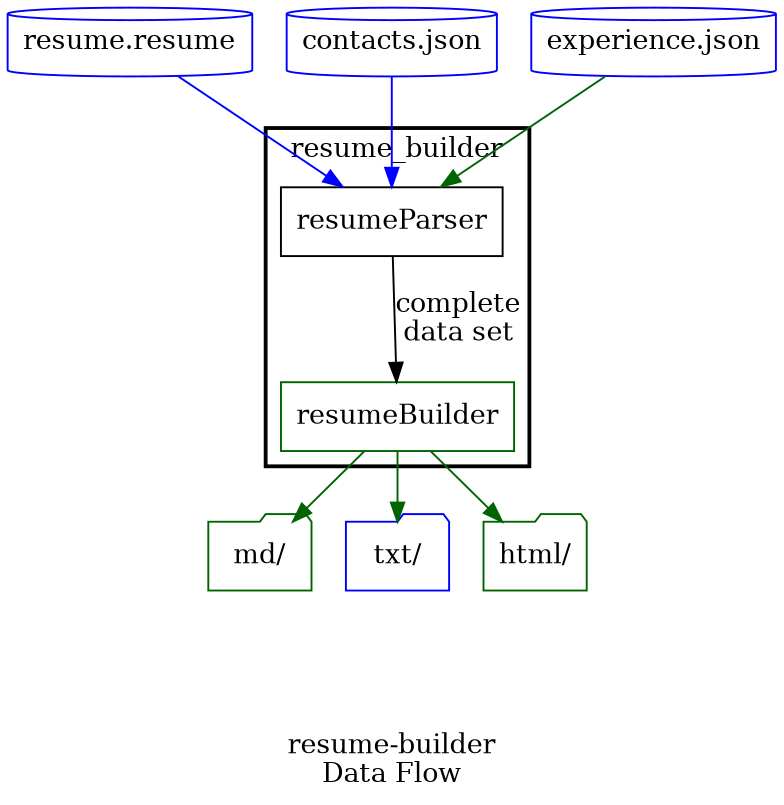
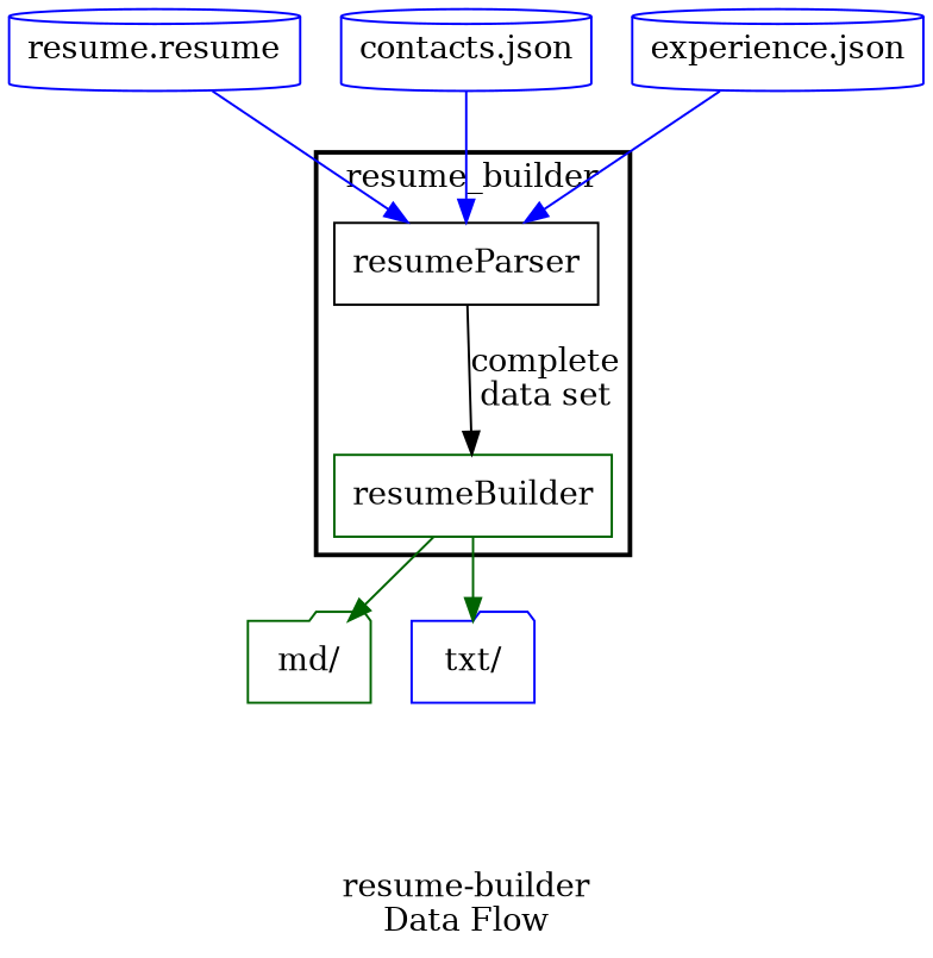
  digraph {
    label="\nresume-builder\nData Flow"
    node [color=blue shape=folder]
    edge [color=darkgreen]
    resumeBuilder [color=darkgreen shape=box]
    resumeParser [shape=box color=""]
    n3 [color=darkgreen label="md/"]
    n4 [label="txt/"]
-   n5 [color=darkgreen label="html/"]
    n6 [label="resume.resume" shape=cylinder]
    n7 [label="contacts.json" shape=cylinder]
    n8 [label="experience.json" shape=cylinder]
    subgraph cluster_1 {
      color=black
      label=resume_builder
      penwidth=2
      resumeBuilder
      resumeParser
    }
    resumeBuilder -> n3
    resumeBuilder -> n4
-   resumeBuilder -> n5
    resumeParser -> resumeBuilder [label="complete\ndata set" color=""]
    n6 -> resumeParser [color=blue]
    n7 -> resumeParser [color=blue]
-   n8 -> resumeParser
+   n8 -> resumeParser [color=blue]
  }
